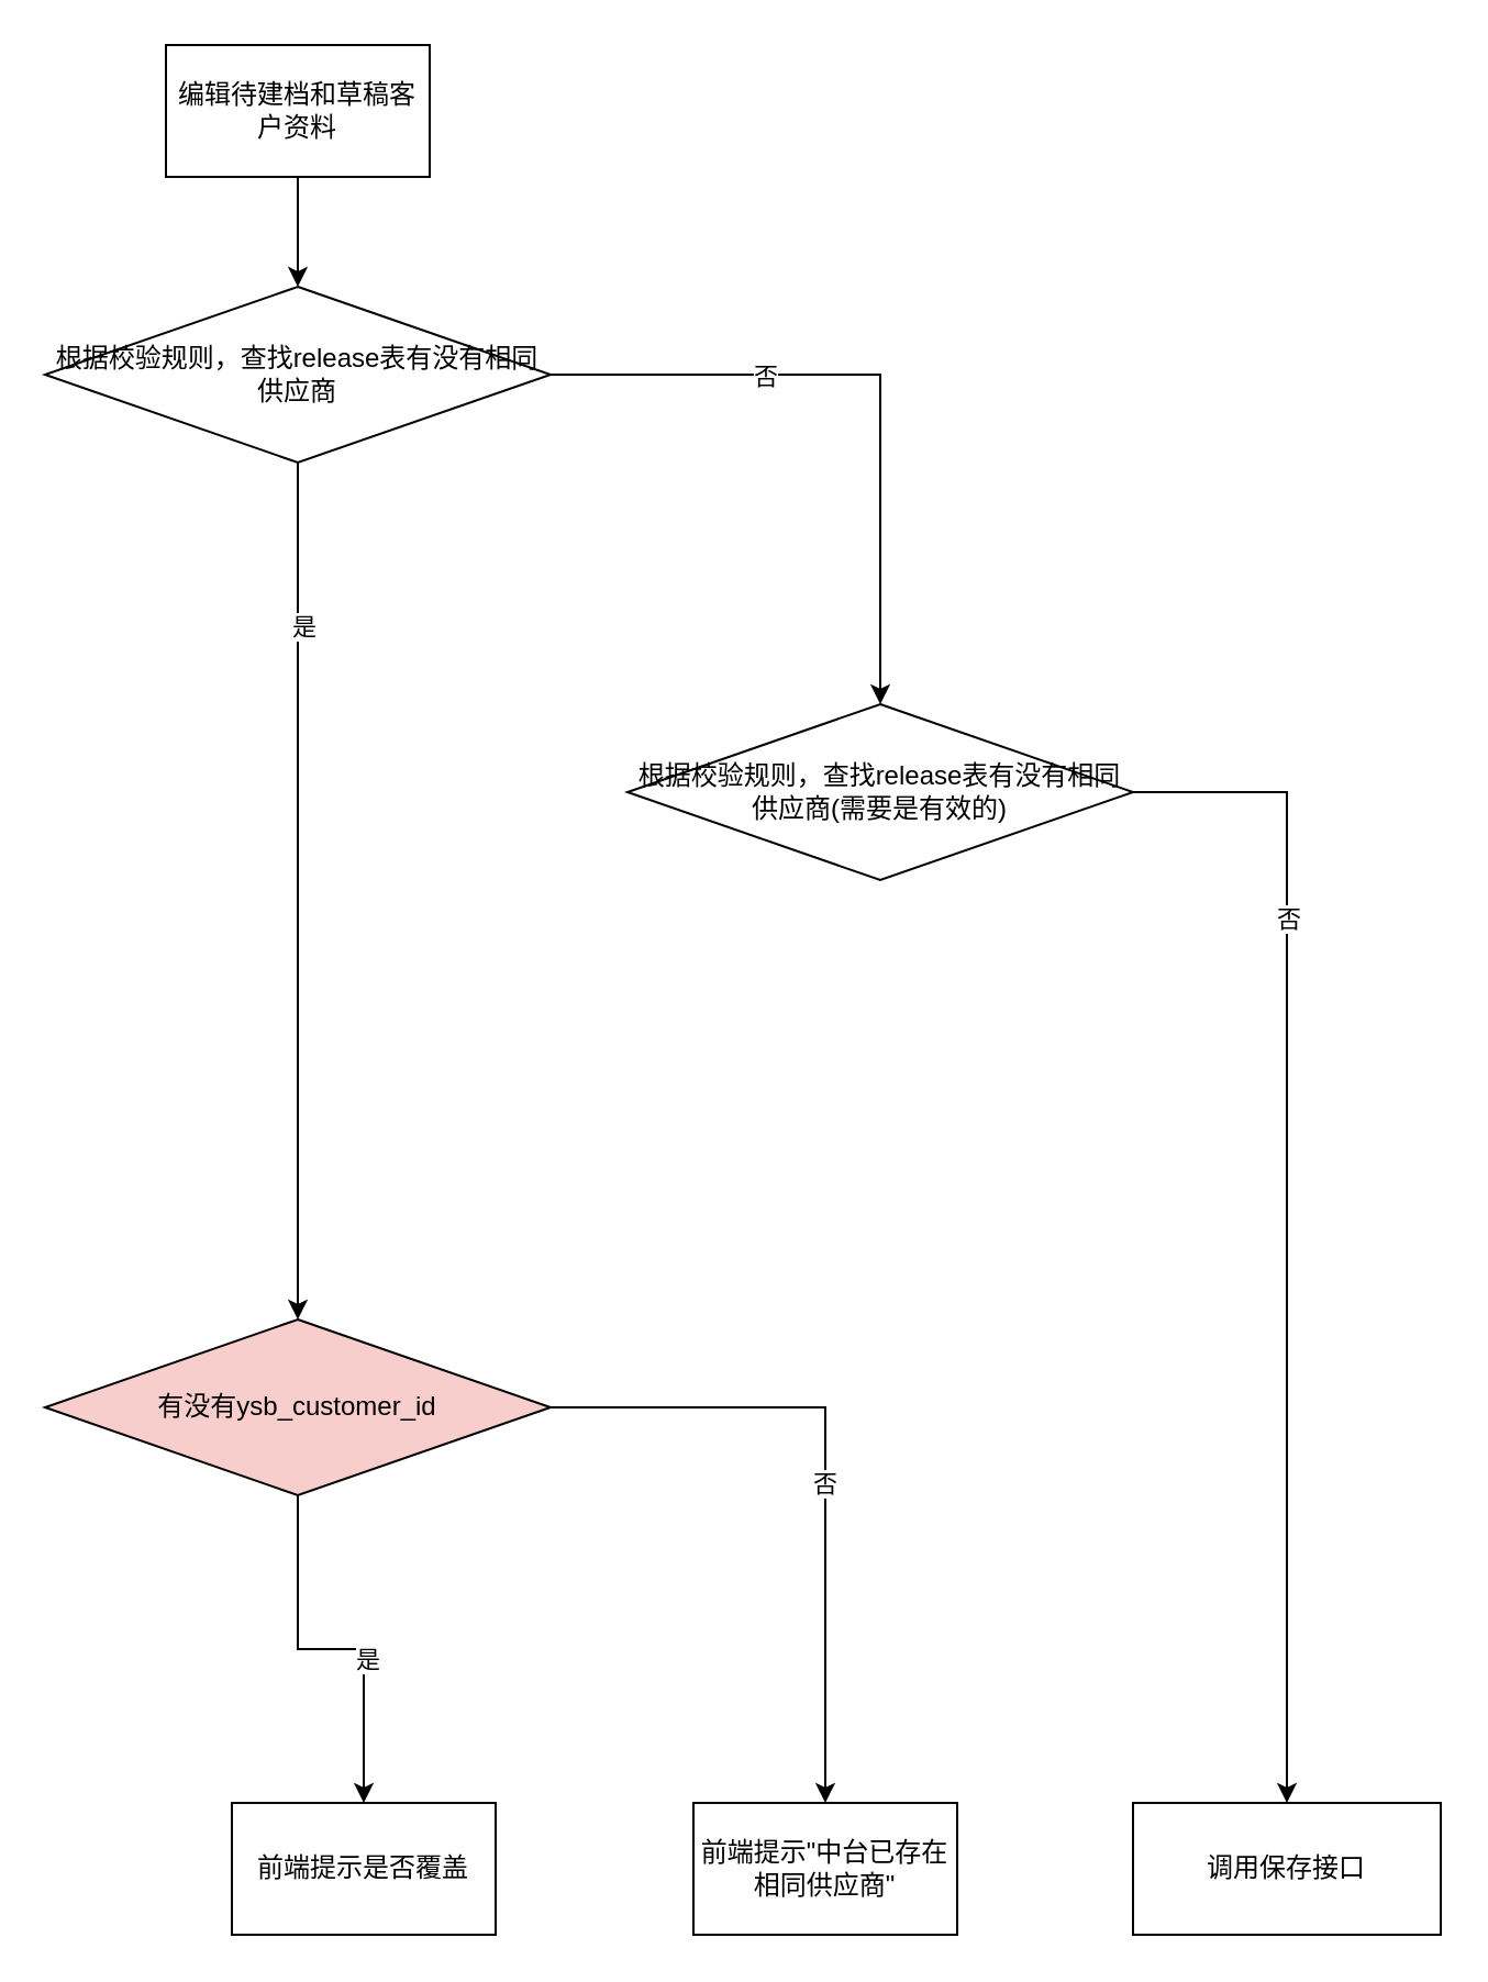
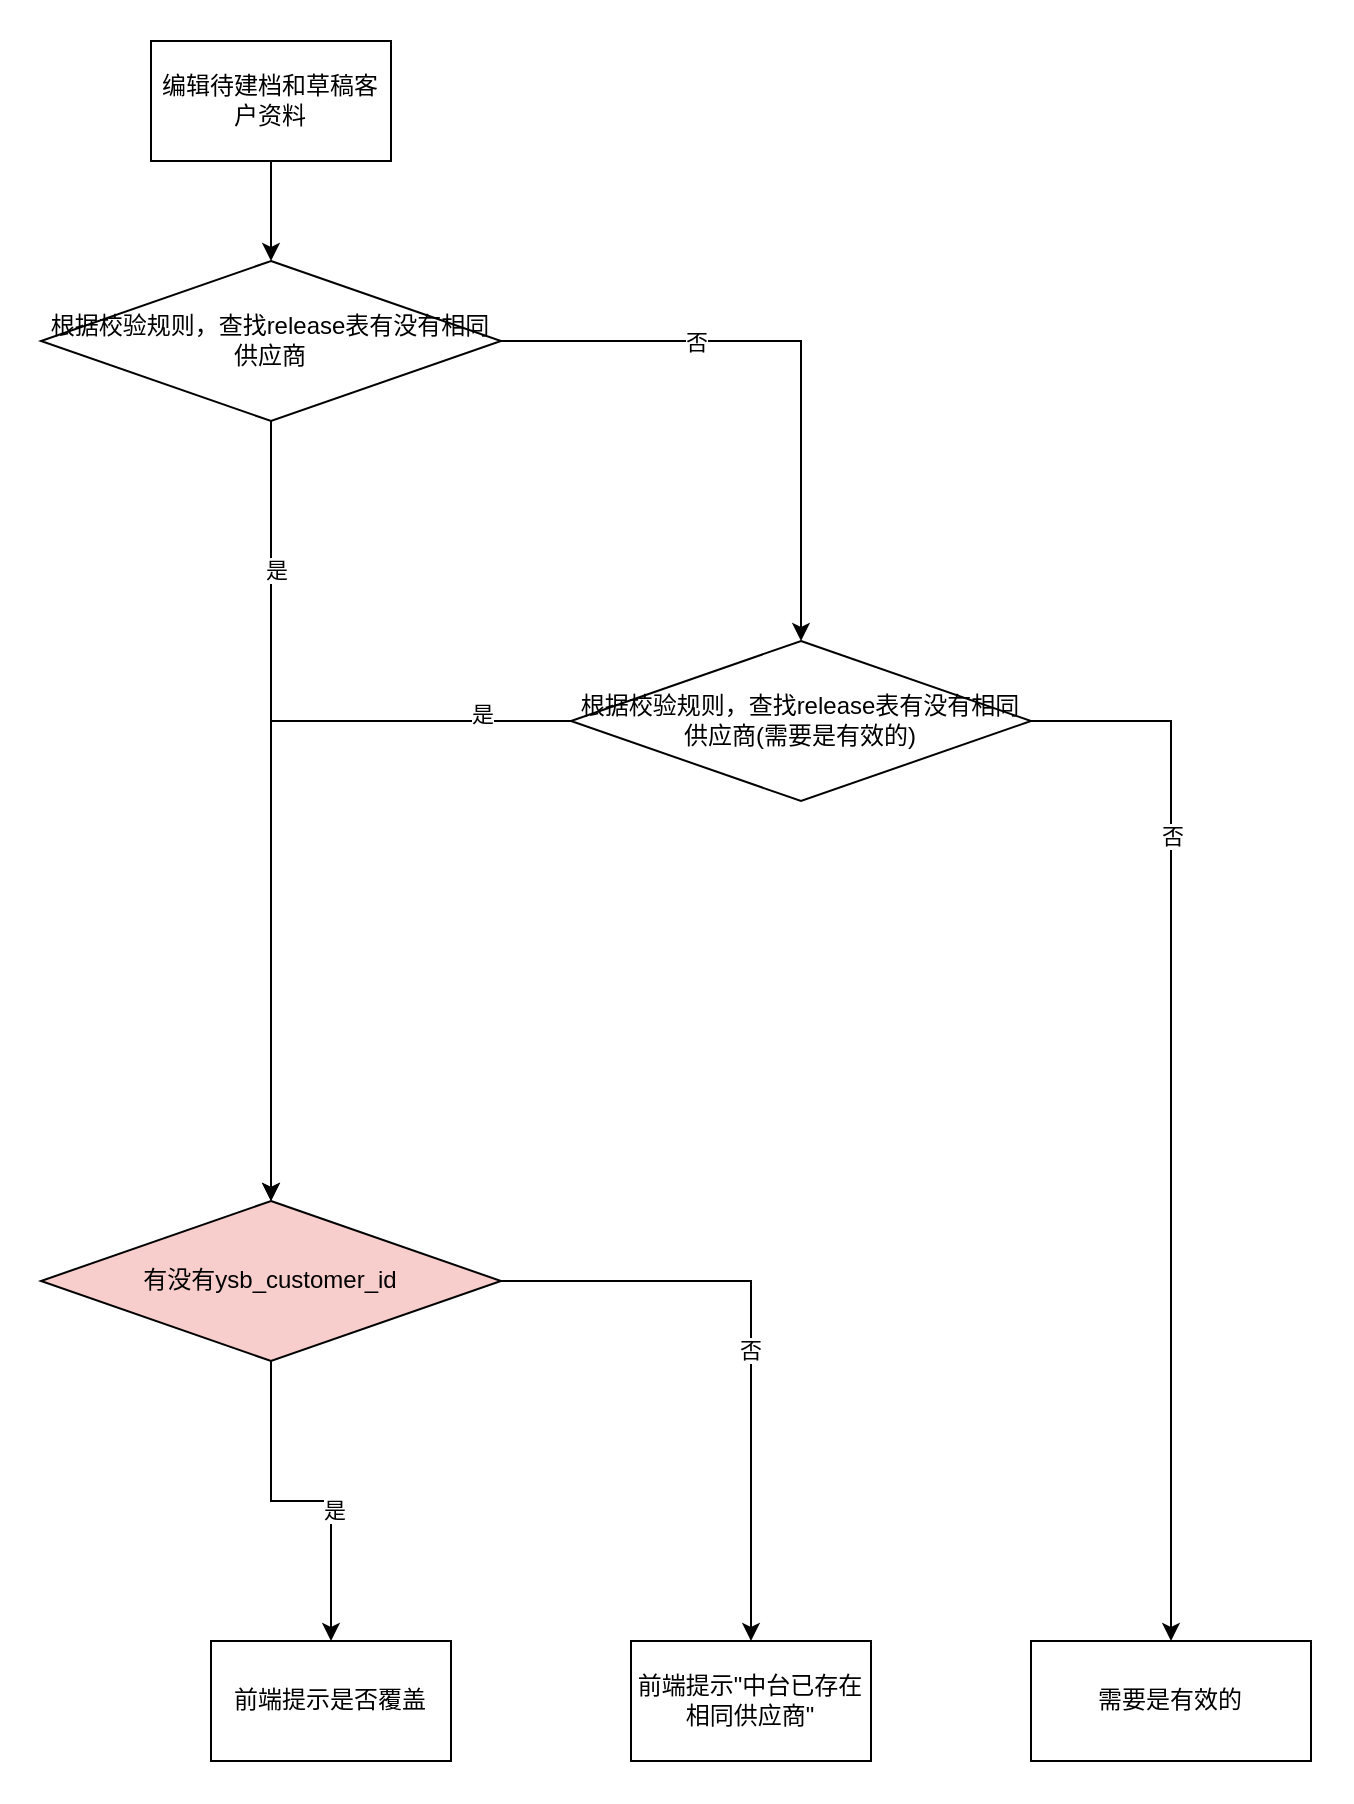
  <mxCell id="0" />
  <mxCell id="1" parent="0" />
  <mxCell id="2" style="edgeStyle=orthogonalEdgeStyle;rounded=0;orthogonalLoop=1;jettySize=auto;html=1;entryX=0.5;entryY=0;entryDx=0;entryDy=0;" parent="1" source="3" target="8" edge="1"><mxGeometry relative="1" as="geometry" /></mxCell>
  <mxCell id="3" value="编辑待建档和草稿客户资料" style="rounded=0;whiteSpace=wrap;html=1;" parent="1" vertex="1"><mxGeometry x="75" y="20" width="120" height="60" as="geometry" /></mxCell>
  <mxCell id="4" style="edgeStyle=orthogonalEdgeStyle;rounded=0;orthogonalLoop=1;jettySize=auto;html=1;entryX=0.5;entryY=0;entryDx=0;entryDy=0;" parent="1" source="8" target="13" edge="1"><mxGeometry relative="1" as="geometry" /></mxCell>
  <mxCell id="5" value="是" style="edgeLabel;html=1;align=center;verticalAlign=middle;resizable=0;points=[];" parent="4" vertex="1" connectable="0"><mxGeometry x="-0.621" y="2" relative="1" as="geometry"><mxPoint as="offset" /></mxGeometry></mxCell>
  <mxCell id="6" style="edgeStyle=orthogonalEdgeStyle;rounded=0;orthogonalLoop=1;jettySize=auto;html=1;entryX=0.5;entryY=0;entryDx=0;entryDy=0;" parent="1" source="8" target="20" edge="1"><mxGeometry relative="1" as="geometry" /></mxCell>
  <mxCell id="7" value="否" style="edgeLabel;html=1;align=center;verticalAlign=middle;resizable=0;points=[];" parent="6" vertex="1" connectable="0"><mxGeometry x="-0.353" relative="1" as="geometry"><mxPoint as="offset" /></mxGeometry></mxCell>
  <mxCell id="8" value="&lt;span&gt;根据校验规则，查找release表有没有相同供应商&lt;/span&gt;" style="rhombus;whiteSpace=wrap;html=1;" parent="1" vertex="1"><mxGeometry x="20" y="130" width="230" height="80" as="geometry" /></mxCell>
  <mxCell id="9" style="edgeStyle=orthogonalEdgeStyle;rounded=0;orthogonalLoop=1;jettySize=auto;html=1;entryX=0.5;entryY=0;entryDx=0;entryDy=0;" parent="1" source="13" target="14" edge="1"><mxGeometry relative="1" as="geometry" /></mxCell>
  <mxCell id="10" value="是" style="edgeLabel;html=1;align=center;verticalAlign=middle;resizable=0;points=[];" parent="9" vertex="1" connectable="0"><mxGeometry x="0.229" y="1" relative="1" as="geometry"><mxPoint as="offset" /></mxGeometry></mxCell>
  <mxCell id="11" style="edgeStyle=orthogonalEdgeStyle;rounded=0;orthogonalLoop=1;jettySize=auto;html=1;entryX=0.5;entryY=0;entryDx=0;entryDy=0;" parent="1" source="13" target="15" edge="1"><mxGeometry relative="1" as="geometry" /></mxCell>
  <mxCell id="12" value="否" style="edgeLabel;html=1;align=center;verticalAlign=middle;resizable=0;points=[];" parent="11" vertex="1" connectable="0"><mxGeometry x="0.043" y="-1" relative="1" as="geometry"><mxPoint as="offset" /></mxGeometry></mxCell>
  <mxCell id="13" value="有没有ysb_customer_id" style="rhombus;whiteSpace=wrap;html=1;fillColor=#f8cecc;" parent="1" vertex="1"><mxGeometry x="20" y="600" width="230" height="80" as="geometry" /></mxCell>
  <mxCell id="14" value="前端提示是否覆盖" style="rounded=0;whiteSpace=wrap;html=1;" parent="1" vertex="1"><mxGeometry x="105" y="820" width="120" height="60" as="geometry" /></mxCell>
  <mxCell id="15" value="前端提示&quot;中台已存在相同供应商&quot;" style="rounded=0;whiteSpace=wrap;html=1;" parent="1" vertex="1"><mxGeometry x="315" y="820" width="120" height="60" as="geometry" /></mxCell>
+ <mxCell id="16" style="edgeStyle=orthogonalEdgeStyle;rounded=0;orthogonalLoop=1;jettySize=auto;html=1;entryX=0.5;entryY=0;entryDx=0;entryDy=0;" parent="1" source="20" target="13" edge="1"><mxGeometry relative="1" as="geometry" /></mxCell>
+ <mxCell id="17" value="是" style="edgeLabel;html=1;align=center;verticalAlign=middle;resizable=0;points=[];" parent="16" vertex="1" connectable="0"><mxGeometry x="-0.769" y="-4" relative="1" as="geometry"><mxPoint as="offset" /></mxGeometry></mxCell>
  <mxCell id="18" style="edgeStyle=orthogonalEdgeStyle;rounded=0;orthogonalLoop=1;jettySize=auto;html=1;entryX=0.5;entryY=0;entryDx=0;entryDy=0;" parent="1" source="20" target="21" edge="1"><mxGeometry relative="1" as="geometry"><Array as="points"><mxPoint x="585" y="360" /></Array></mxGeometry></mxCell>
  <mxCell id="19" value="否" style="edgeLabel;html=1;align=center;verticalAlign=middle;resizable=0;points=[];" parent="18" vertex="1" connectable="0"><mxGeometry x="-0.522" relative="1" as="geometry"><mxPoint as="offset" /></mxGeometry></mxCell>
  <mxCell id="20" value="根据校验规则，查找release表有没有相同供应商(需要是有效的)" style="rhombus;whiteSpace=wrap;html=1;" parent="1" vertex="1"><mxGeometry x="285" y="320" width="230" height="80" as="geometry" /></mxCell>
- <mxCell id="21" value="调用保存接口" style="rounded=0;whiteSpace=wrap;html=1;" parent="1" vertex="1"><mxGeometry x="515" y="820" width="140" height="60" as="geometry" /></mxCell>
+ <mxCell id="21" value="需要是有效的" style="rounded=0;whiteSpace=wrap;html=1;" parent="1" vertex="1"><mxGeometry x="515" y="820" width="140" height="60" as="geometry" /></mxCell>
